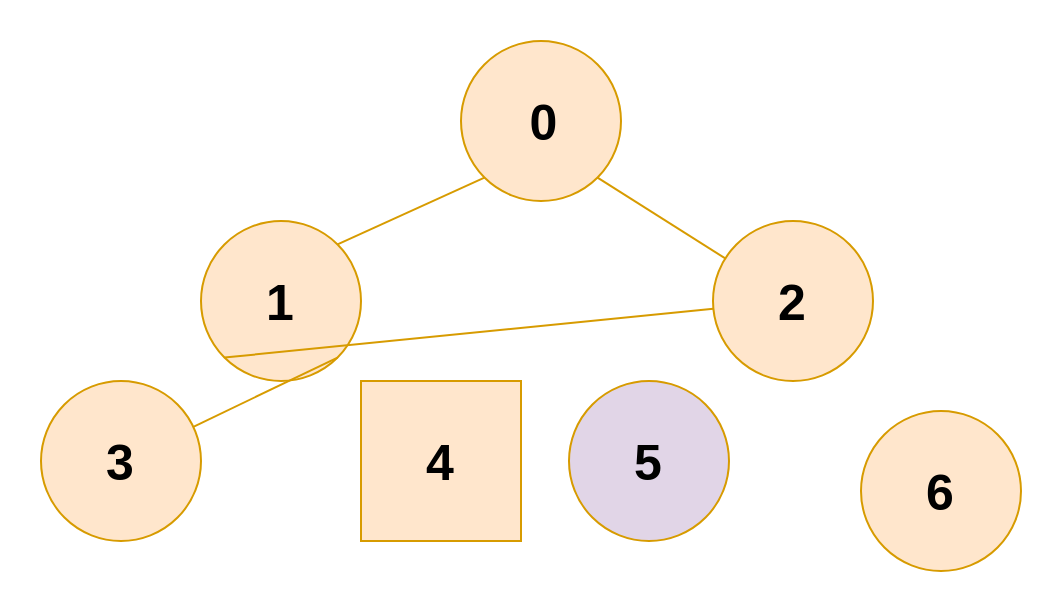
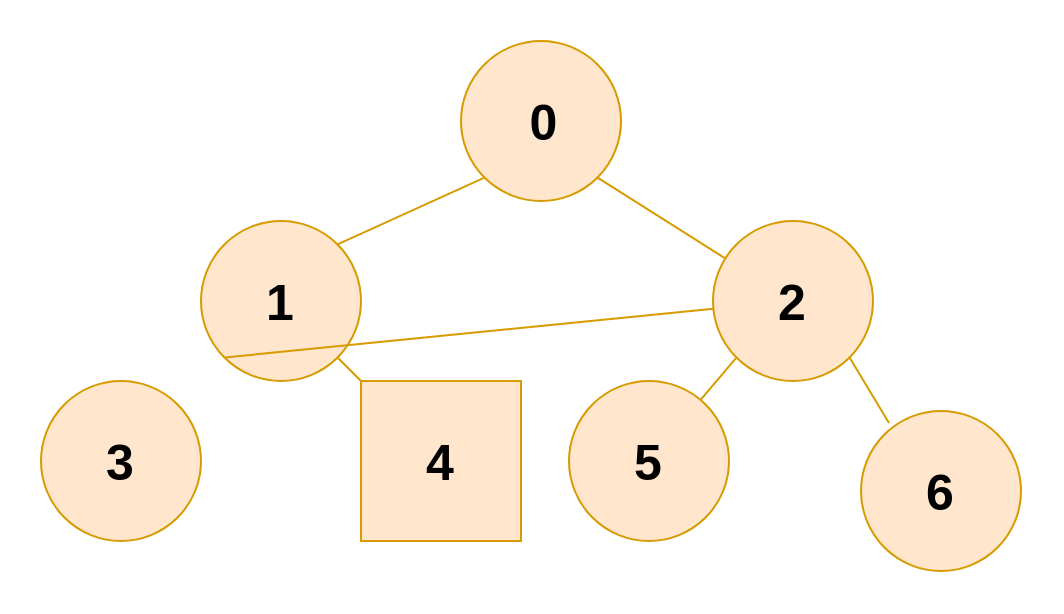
  <mxCell id="0" />
  <mxCell id="1" parent="0" />
  <mxCell id="2" value="&lt;b&gt;&amp;nbsp;&lt;font style=&quot;font-size: 25px&quot;&gt;0&lt;/font&gt;&lt;/b&gt;" style="ellipse;whiteSpace=wrap;html=1;aspect=fixed;fillColor=#ffe6cc;strokeColor=#d79b00;" vertex="1" parent="1"><mxGeometry x="230" y="20" width="80" height="80" as="geometry" /></mxCell>
  <mxCell id="3" value="" style="endArrow=none;html=1;entryX=1;entryY=1;entryDx=0;entryDy=0;fillColor=#ffe6cc;strokeColor=#d79b00;" edge="1" parent="1" source="4" target="2"><mxGeometry width="50" height="50" relative="1" as="geometry"><mxPoint x="210" y="310" as="sourcePoint" /><mxPoint x="260" y="260" as="targetPoint" /></mxGeometry></mxCell>
  <mxCell id="4" value="&lt;b&gt;&lt;font style=&quot;font-size: 25px&quot;&gt;2&lt;/font&gt;&lt;/b&gt;" style="ellipse;whiteSpace=wrap;html=1;aspect=fixed;fillColor=#ffe6cc;strokeColor=#d79b00;" vertex="1" parent="1"><mxGeometry x="356" y="110" width="80" height="80" as="geometry" /></mxCell>
  <mxCell id="5" value="&lt;span style=&quot;font-size: 25px&quot;&gt;&lt;b&gt;1&lt;/b&gt;&lt;/span&gt;" style="ellipse;whiteSpace=wrap;html=1;aspect=fixed;fillColor=#ffe6cc;strokeColor=#d79b00;" vertex="1" parent="1"><mxGeometry x="100" y="110" width="80" height="80" as="geometry" /></mxCell>
  <mxCell id="6" value="&lt;b&gt;&lt;font style=&quot;font-size: 25px&quot;&gt;3&lt;/font&gt;&lt;/b&gt;" style="ellipse;whiteSpace=wrap;html=1;aspect=fixed;fillColor=#ffe6cc;strokeColor=#d79b00;" vertex="1" parent="1"><mxGeometry x="20" y="190" width="80" height="80" as="geometry" /></mxCell>
- <mxCell id="7" value="&lt;b&gt;&lt;font style=&quot;font-size: 25px&quot;&gt;5&lt;/font&gt;&lt;/b&gt;" style="ellipse;whiteSpace=wrap;html=1;aspect=fixed;fillColor=#e1d5e7;strokeColor=#d79b00;" vertex="1" parent="1"><mxGeometry x="284" y="190" width="80" height="80" as="geometry" /></mxCell>
+ <mxCell id="7" value="&lt;b&gt;&lt;font style=&quot;font-size: 25px&quot;&gt;5&lt;/font&gt;&lt;/b&gt;" style="ellipse;whiteSpace=wrap;html=1;aspect=fixed;fillColor=#ffe6cc;strokeColor=#d79b00;" vertex="1" parent="1"><mxGeometry x="284" y="190" width="80" height="80" as="geometry" /></mxCell>
  <mxCell id="8" value="" style="endArrow=none;html=1;exitX=1;exitY=0;exitDx=0;exitDy=0;entryX=0;entryY=1;entryDx=0;entryDy=0;fillColor=#ffe6cc;strokeColor=#d79b00;" edge="1" parent="1" source="5" target="2"><mxGeometry width="50" height="50" relative="1" as="geometry"><mxPoint x="210" y="320" as="sourcePoint" /><mxPoint x="378" y="202" as="targetPoint" /></mxGeometry></mxCell>
  <mxCell id="9" value="" style="endArrow=none;html=1;exitX=0;exitY=1;exitDx=0;exitDy=0;fillColor=#ffe6cc;strokeColor=#d79b00;" edge="1" parent="1" source="5" target="4"><mxGeometry width="50" height="50" relative="1" as="geometry"><mxPoint x="220" y="210" as="sourcePoint" /><mxPoint x="258.284" y="118.284" as="targetPoint" /></mxGeometry></mxCell>
+ <mxCell id="10" value="" style="endArrow=none;html=1;entryX=0;entryY=1;entryDx=0;entryDy=0;fillColor=#ffe6cc;strokeColor=#d79b00;" edge="1" parent="1" source="7" target="4"><mxGeometry width="50" height="50" relative="1" as="geometry"><mxPoint x="409.634" y="179.92" as="sourcePoint" /><mxPoint x="316" y="300" as="targetPoint" /></mxGeometry></mxCell>
  <mxCell id="11" value="&lt;span style=&quot;font-size: 25px&quot;&gt;&lt;b&gt;4&lt;/b&gt;&lt;/span&gt;" style="whiteSpace=wrap;html=1;aspect=fixed;fillColor=#ffe6cc;strokeColor=#d79b00;rounded=0;" vertex="1" parent="1"><mxGeometry x="180" y="190" width="80" height="80" as="geometry" /></mxCell>
- <mxCell id="12" value="" style="endArrow=none;html=1;exitX=1;exitY=1;exitDx=0;exitDy=0;fillColor=#ffe6cc;strokeColor=#d79b00;" edge="1" parent="1" source="5" target="6"><mxGeometry width="50" height="50" relative="1" as="geometry"><mxPoint x="178.284" y="131.716" as="sourcePoint" /><mxPoint x="201.716" y="108.284" as="targetPoint" /></mxGeometry></mxCell>
+ <mxCell id="12" value="" style="endArrow=none;html=1;exitX=1;exitY=1;exitDx=0;exitDy=0;entryX=0;entryY=0;entryDx=0;entryDy=0;fillColor=#ffe6cc;strokeColor=#d79b00;" edge="1" parent="1" source="5" target="11"><mxGeometry width="50" height="50" relative="1" as="geometry"><mxPoint x="178.284" y="131.716" as="sourcePoint" /><mxPoint x="201.716" y="108.284" as="targetPoint" /></mxGeometry></mxCell>
  <mxCell id="13" value="&lt;b&gt;&lt;font style=&quot;font-size: 25px&quot;&gt;6&lt;/font&gt;&lt;/b&gt;" style="ellipse;whiteSpace=wrap;html=1;aspect=fixed;fillColor=#ffe6cc;strokeColor=#d79b00;" vertex="1" parent="1"><mxGeometry x="430" y="205" width="80" height="80" as="geometry" /></mxCell>
+ <mxCell id="14" value="" style="endArrow=none;html=1;entryX=1;entryY=1;entryDx=0;entryDy=0;fillColor=#ffe6cc;strokeColor=#d79b00;exitX=0.175;exitY=0.075;exitDx=0;exitDy=0;exitPerimeter=0;" edge="1" parent="1" source="13" target="4"><mxGeometry width="50" height="50" relative="1" as="geometry"><mxPoint x="368.966" y="220.574" as="sourcePoint" /><mxPoint x="406" y="200" as="targetPoint" /></mxGeometry></mxCell>
